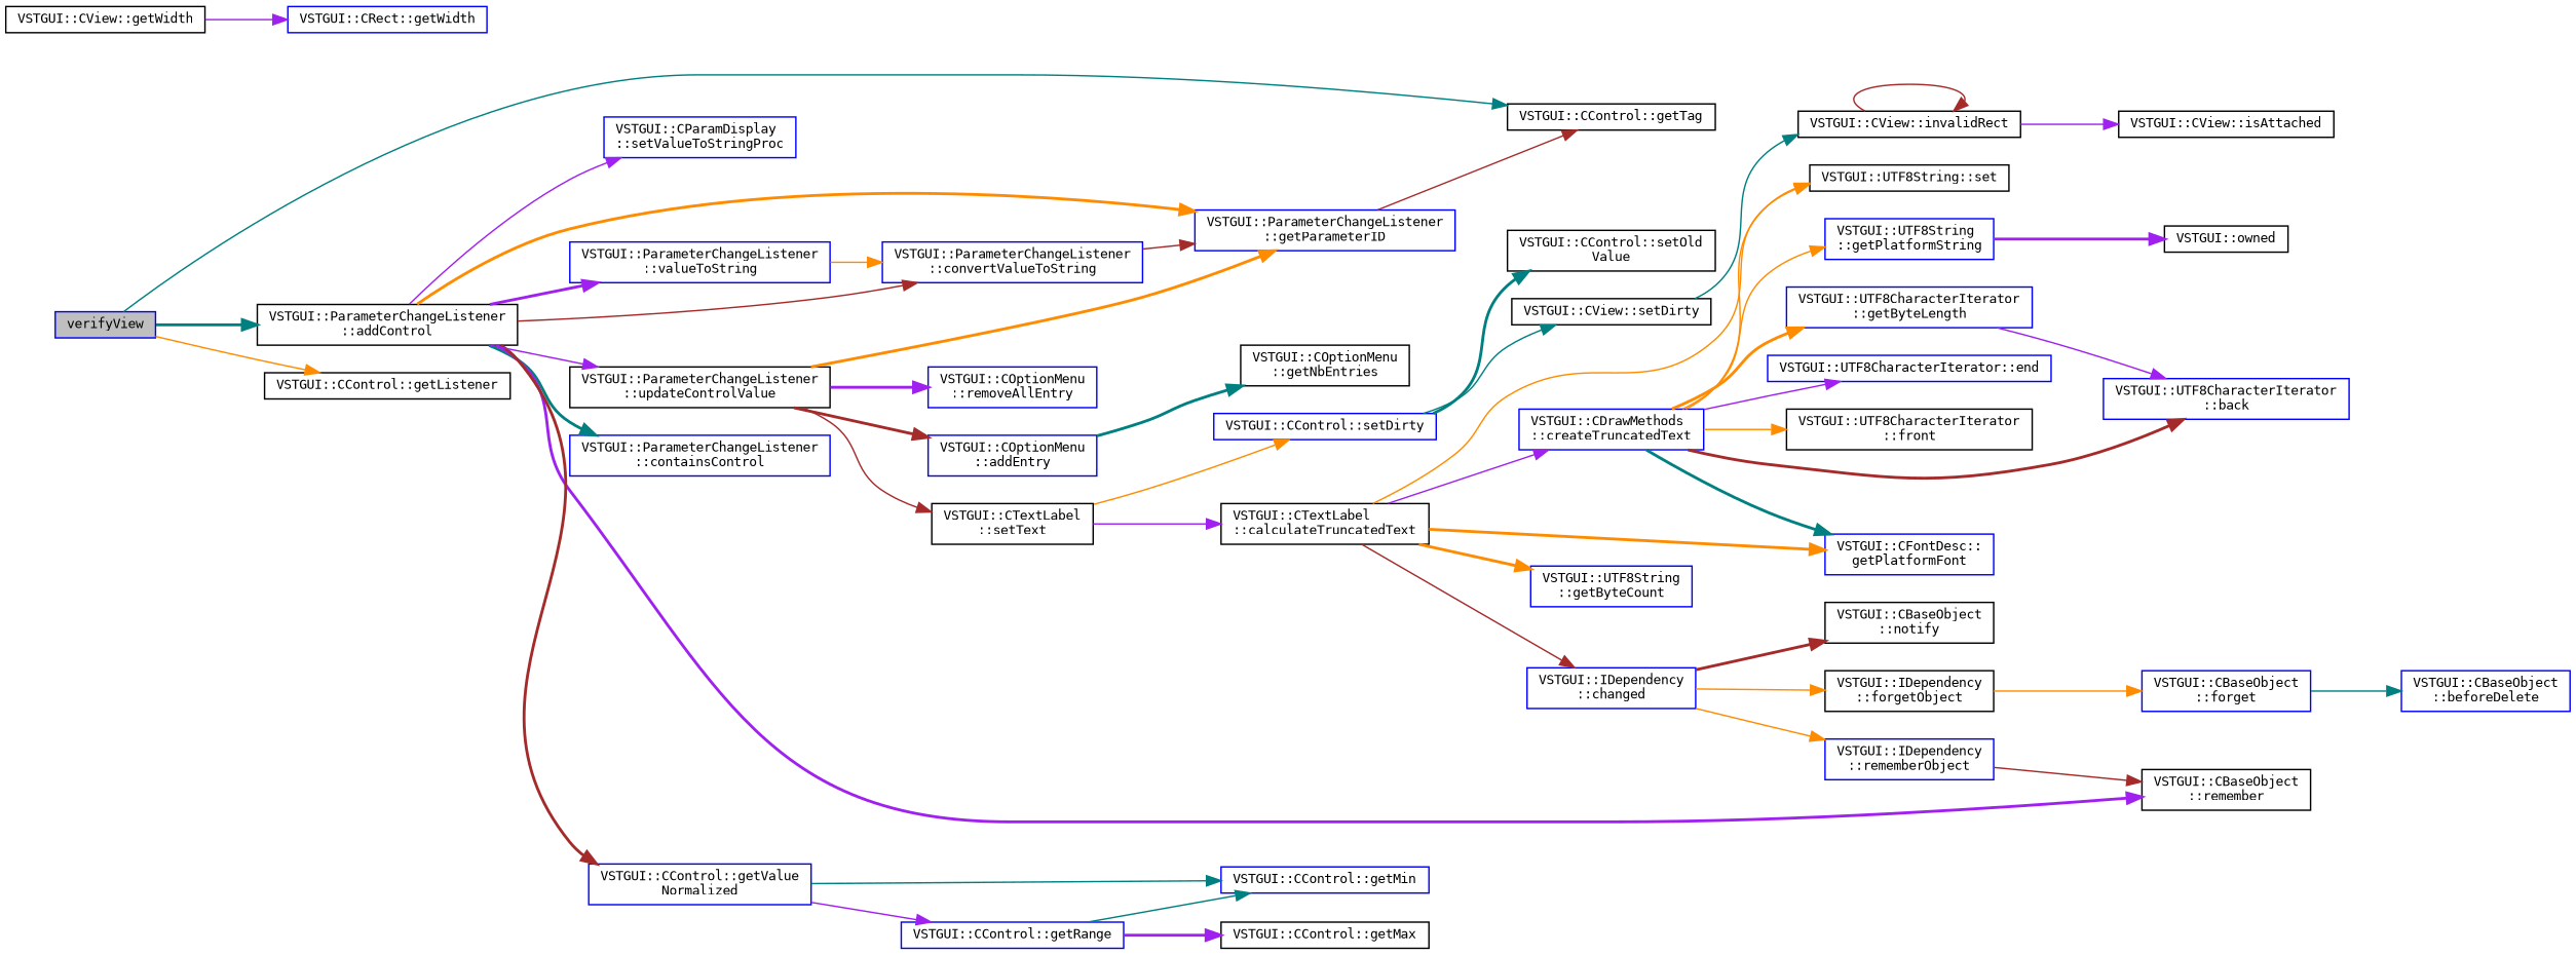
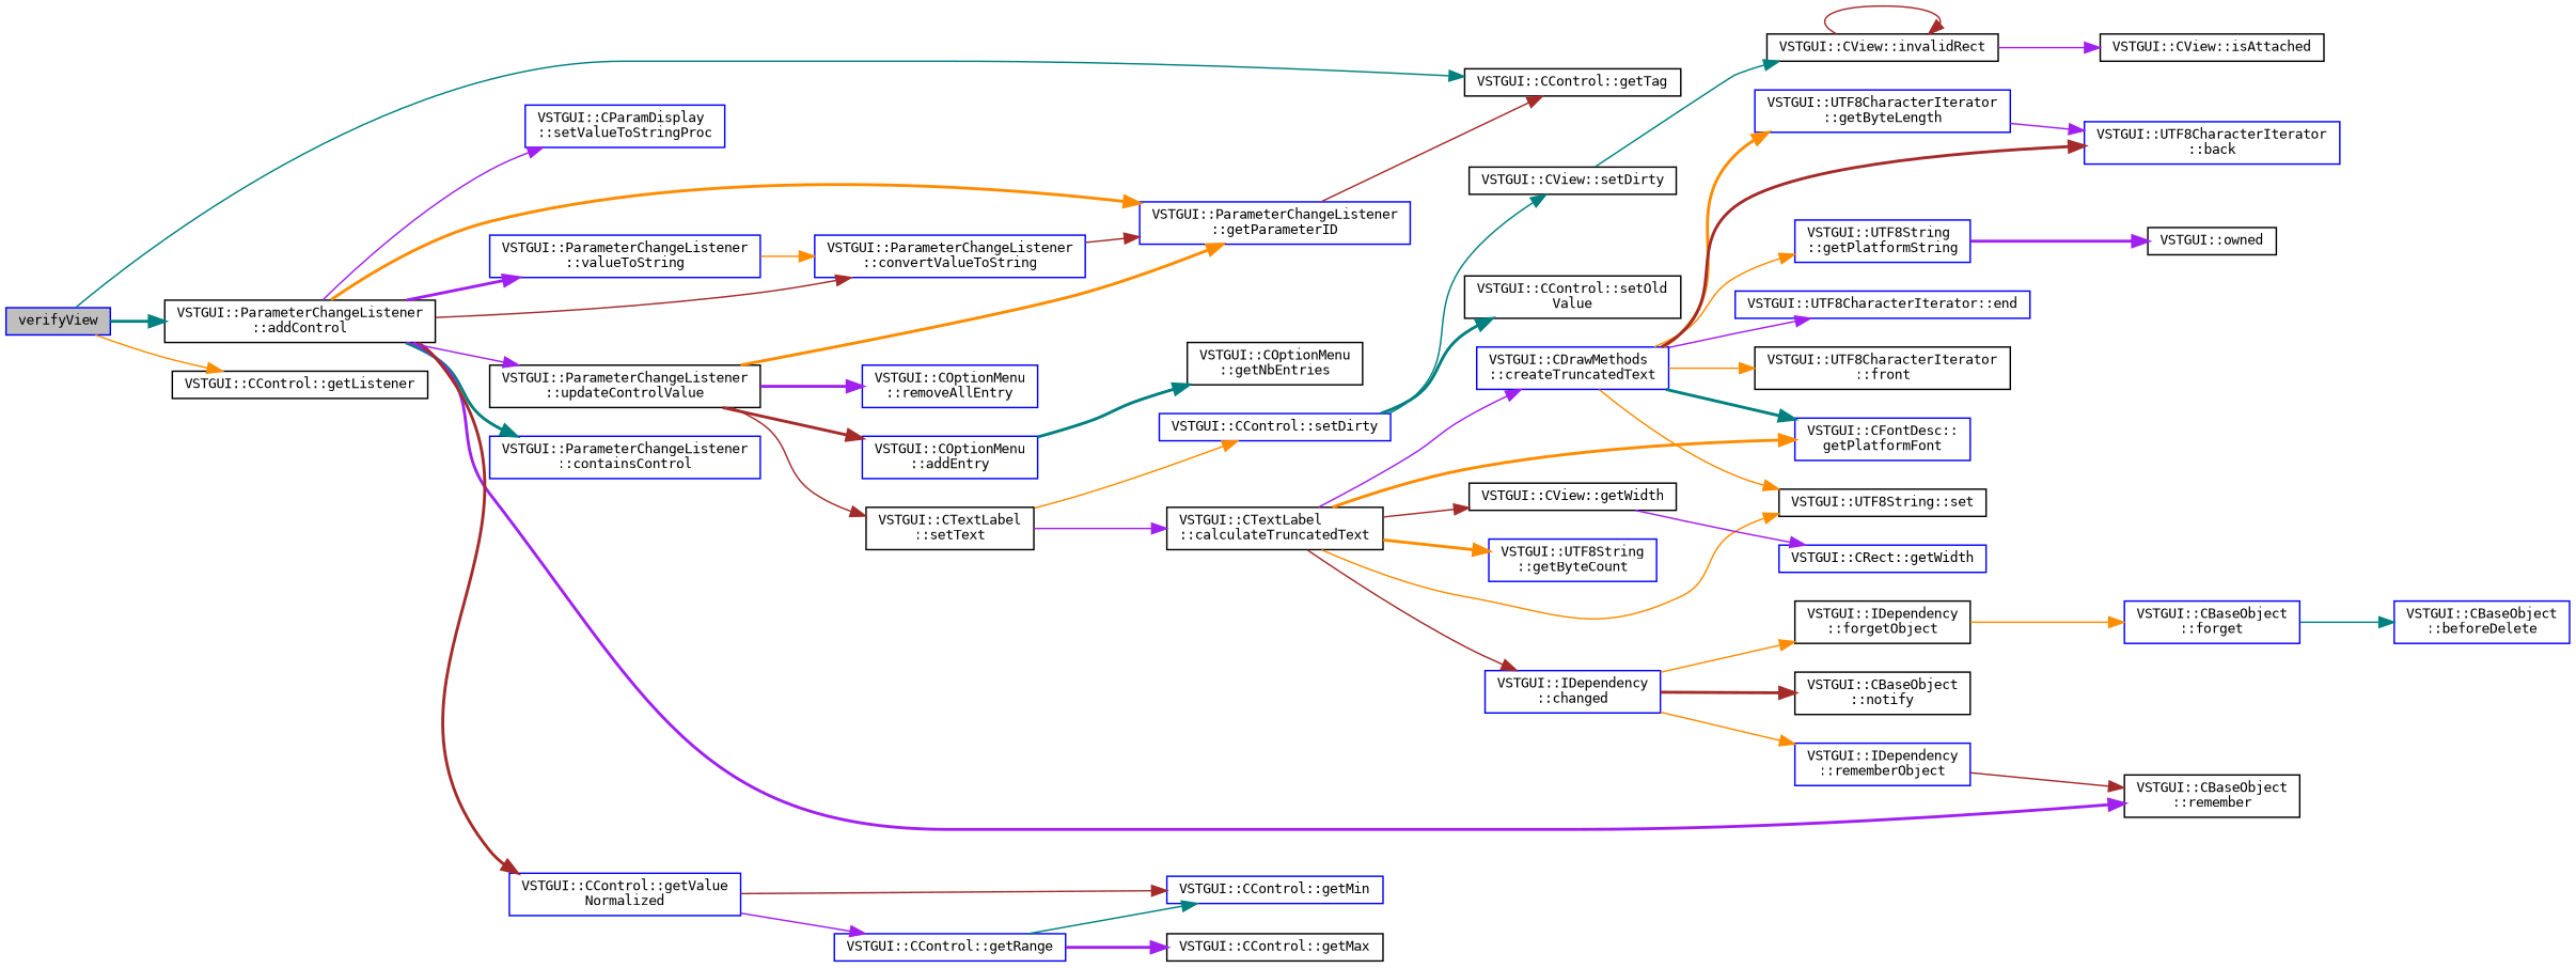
  digraph {
    fontname="DejaVu Sans Mono"
    rankdir=LR
    node [color=blue fontname="DejaVu Sans Mono" fontsize=9 shape=record]
    edge [color=darkorange fontname="DejaVu Sans Mono" fontsize=9 labelfontname=Arial labelfontsize=9 style=solid]
    n1 [fillcolor=grey75 fontcolor=black height=0.2 label=verifyView style=filled width=0.4]
    n2 [color=black height=0.2 label="VSTGUI::CControl::getTag" width=0.4]
    n3 [color=black height=0.2 label="VSTGUI::CControl::getListener" width=0.4]
    n4 [color=black height=0.2 label="VSTGUI::ParameterChangeListener\l::addControl" width=0.4]
    n5 [height=0.2 label="VSTGUI::ParameterChangeListener\l::containsControl" width=0.4]
    n6 [color=black height=0.2 label="VSTGUI::CBaseObject\l::remember" width=0.4]
    n7 [height=0.2 label="VSTGUI::ParameterChangeListener\l::getParameterID" width=0.4]
    n8 [height=0.2 label="VSTGUI::CControl::getValue\lNormalized" width=0.4]
    n9 [height=0.2 label="VSTGUI::ParameterChangeListener\l::convertValueToString" width=0.4]
    n10 [height=0.2 label="VSTGUI::CParamDisplay\l::setValueToStringProc" width=0.4]
    n11 [height=0.2 label="VSTGUI::ParameterChangeListener\l::valueToString" width=0.4]
    n12 [color=black height=0.2 label="VSTGUI::ParameterChangeListener\l::updateControlValue" width=0.4]
    n13 [height=0.2 label="VSTGUI::CControl::getMin" width=0.4]
    n14 [height=0.2 label="VSTGUI::CControl::getRange" width=0.4]
    n15 [color=black height=0.2 label="VSTGUI::CTextLabel\l::setText" width=0.4]
    n16 [height=0.2 label="VSTGUI::COptionMenu\l::removeAllEntry" width=0.4]
    n17 [height=0.2 label="VSTGUI::COptionMenu\l::addEntry" width=0.4]
    n18 [color=black height=0.2 label="VSTGUI::CControl::getMax" width=0.4]
    n19 [color=black height=0.2 label="VSTGUI::CTextLabel\l::calculateTruncatedText" width=0.4]
    n20 [height=0.2 label="VSTGUI::CControl::setDirty" width=0.4]
    n21 [color=black height=0.2 label="VSTGUI::COptionMenu\l::getNbEntries" width=0.4]
    n22 [height=0.2 label="VSTGUI::UTF8String\l::getByteCount" width=0.4]
    n23 [height=0.2 label="VSTGUI::CFontDesc::\lgetPlatformFont" width=0.4]
    n24 [height=0.2 label="VSTGUI::CDrawMethods\l::createTruncatedText" width=0.4]
    n25 [color=black height=0.2 label="VSTGUI::UTF8String::set" width=0.4]
    n26 [color=black height=0.2 label="VSTGUI::CView::getWidth" width=0.4]
    n27 [height=0.2 label="VSTGUI::IDependency\l::changed" width=0.4]
    n28 [color=black height=0.2 label="VSTGUI::CView::setDirty" width=0.4]
    n29 [color=black height=0.2 label="VSTGUI::CControl::setOld\lValue" width=0.4]
    n30 [height=0.2 label="VSTGUI::UTF8String\l::getPlatformString" width=0.4]
    n31 [height=0.2 label="VSTGUI::UTF8CharacterIterator::end" width=0.4]
    n32 [color=black height=0.2 label="VSTGUI::UTF8CharacterIterator\l::front" width=0.4]
    n33 [height=0.2 label="VSTGUI::UTF8CharacterIterator\l::getByteLength" width=0.4]
    n34 [height=0.2 label="VSTGUI::UTF8CharacterIterator\l::back" width=0.4]
    n35 [height=0.2 label="VSTGUI::CRect::getWidth" width=0.4]
    n36 [height=0.2 label="VSTGUI::IDependency\l::rememberObject" width=0.4]
    n37 [color=black height=0.2 label="VSTGUI::CBaseObject\l::notify" width=0.4]
    n38 [color=black height=0.2 label="VSTGUI::IDependency\l::forgetObject" width=0.4]
    n39 [color=black height=0.2 label="VSTGUI::owned" width=0.4]
    n40 [height=0.2 label="VSTGUI::CBaseObject\l::forget" width=0.4]
    n41 [height=0.2 label="VSTGUI::CBaseObject\l::beforeDelete" width=0.4]
    n42 [color=black height=0.2 label="VSTGUI::CView::invalidRect" width=0.4]
    n43 [color=black height=0.2 label="VSTGUI::CView::isAttached" width=0.4]
    n1 -> n2 [color=teal]
    n1 -> n3
    n1 -> n4 [color=teal style=bold]
    n4 -> n5 [color=teal style=bold]
    n4 -> n6 [color=purple style=bold]
    n4 -> n7 [style=bold]
    n4 -> n8 [color=brown style=bold]
    n4 -> n9 [color=brown]
    n4 -> n10 [color=purple]
    n4 -> n11 [color=purple style=bold]
    n4 -> n12 [color=purple]
    n7 -> n2 [color=brown]
-   n8 -> n13 [color=teal]
+   n8 -> n13 [color=brown]
    n8 -> n14 [color=purple]
    n9 -> n7 [color=brown]
    n11 -> n9
    n12 -> n7 [style=bold]
    n12 -> n15 [color=brown]
    n12 -> n16 [color=purple style=bold]
    n12 -> n17 [color=brown style=bold]
    n14 -> n13 [color=teal]
    n14 -> n18 [color=purple style=bold]
    n15 -> n19 [color=purple]
    n15 -> n20
    n17 -> n21 [color=teal style=bold]
    n19 -> n22 [style=bold]
    n19 -> n23 [style=bold]
    n19 -> n24 [color=purple]
    n19 -> n25
+   n19 -> n26 [color=brown]
    n19 -> n27 [color=brown]
    n20 -> n28 [color=teal]
    n20 -> n29 [color=teal style=bold]
    n24 -> n23 [color=teal style=bold]
    n24 -> n25
    n24 -> n30
    n24 -> n31 [color=purple]
    n24 -> n32
    n24 -> n33 [style=bold]
    n24 -> n34 [color=brown style=bold]
    n26 -> n35 [color=purple]
    n27 -> n36
    n27 -> n37 [color=brown style=bold]
    n27 -> n38
    n28 -> n42 [color=teal]
    n30 -> n39 [color=purple style=bold]
    n33 -> n34 [color=purple]
    n36 -> n6 [color=brown]
    n38 -> n40
    n40 -> n41 [color=teal]
    n42 -> n42 [color=brown]
    n42 -> n43 [color=purple]
  }
